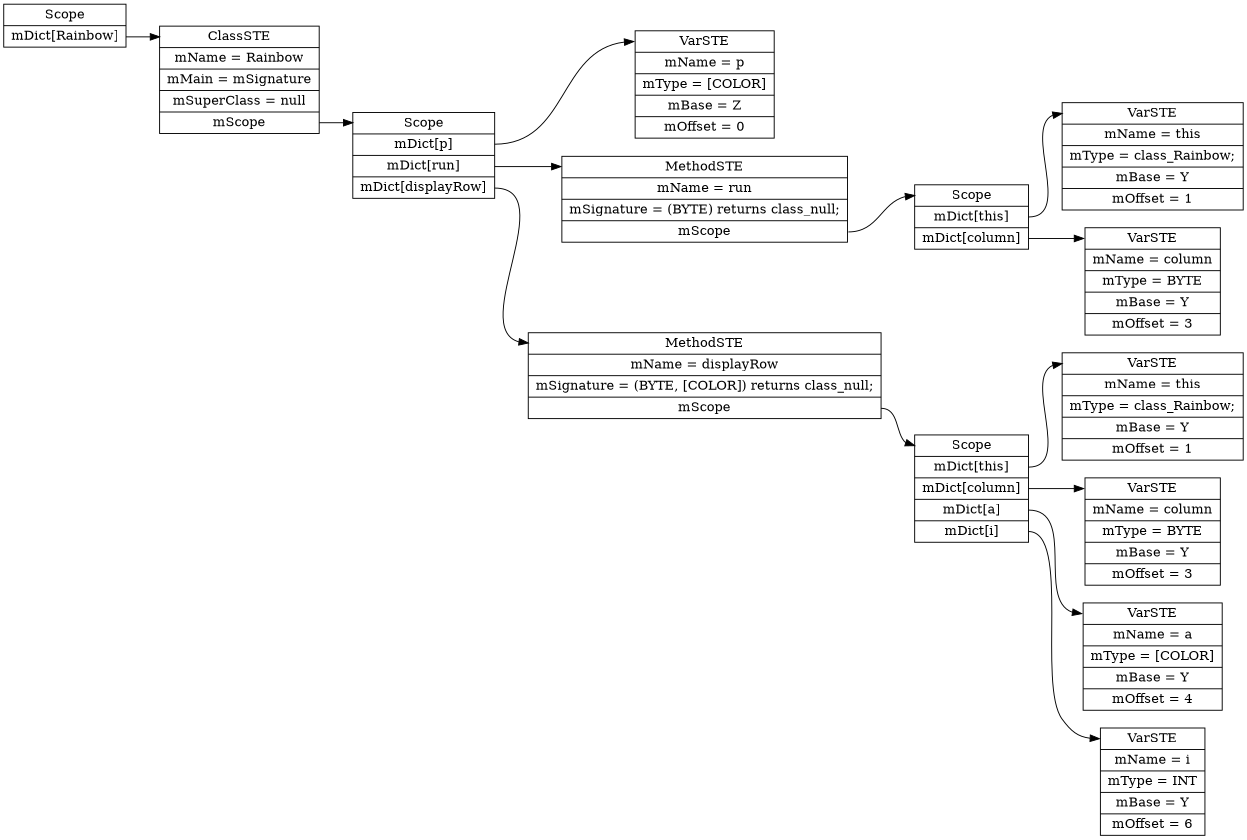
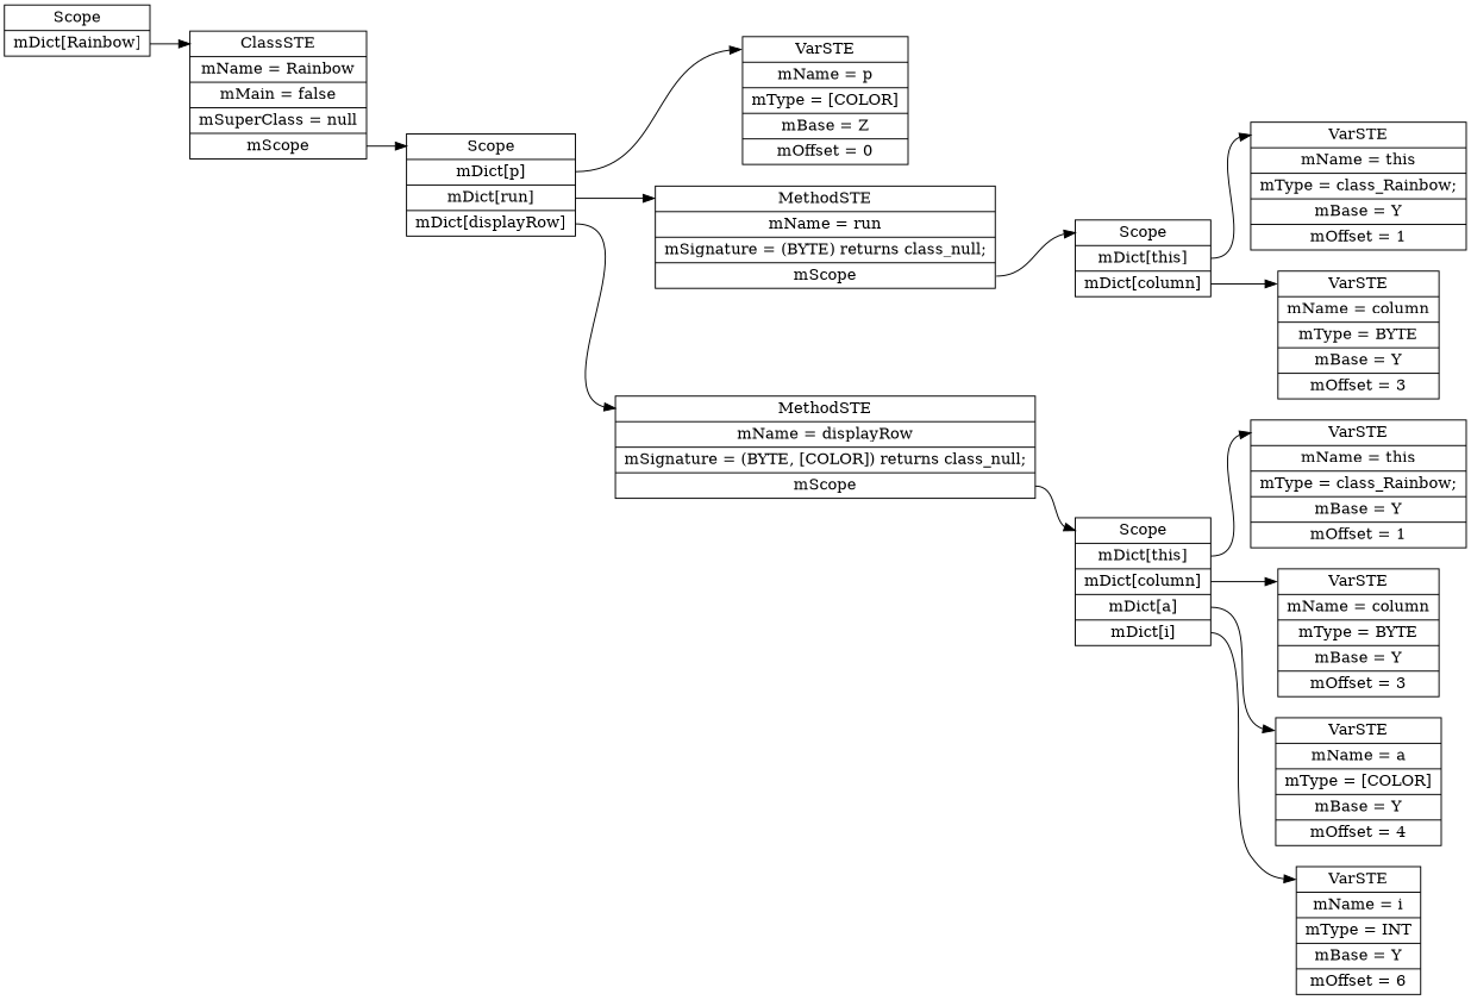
  digraph {
    rankdir=LR
    node [shape=record]
    edge [headport=f0 tailport=f1]
    n1 [label=" <f0> Scope | <f1> mDict\[Rainbow\] "]
-   n2 [label=" <f0> ClassSTE | <f1> mName = Rainbow| <f2> mMain = mSignature| <f3> mSuperClass = null| <f4> mScope "]
+   n2 [label=" <f0> ClassSTE | <f1> mName = Rainbow| <f2> mMain = false| <f3> mSuperClass = null| <f4> mScope "]
    n3 [label=" <f0> Scope | <f1> mDict\[p\] | <f2> mDict\[run\] | <f3> mDict\[displayRow\] "]
    n4 [label=" <f0> VarSTE | <f1> mName = p| <f2> mType = [COLOR]| <f3> mBase = Z| <f4> mOffset = 0"]
    n5 [label=" <f0> MethodSTE | <f1> mName = run| <f2> mSignature = (BYTE) returns class_null;| <f3> mScope "]
    n6 [label=" <f0> MethodSTE | <f1> mName = displayRow| <f2> mSignature = (BYTE, [COLOR]) returns class_null;| <f3> mScope "]
    n7 [label=" <f0> Scope | <f1> mDict\[this\] | <f2> mDict\[column\] "]
    n8 [label=" <f0> VarSTE | <f1> mName = this| <f2> mType = class_Rainbow;| <f3> mBase = Y| <f4> mOffset = 1"]
    n9 [label=" <f0> VarSTE | <f1> mName = column| <f2> mType = BYTE| <f3> mBase = Y| <f4> mOffset = 3"]
    n10 [label=" <f0> Scope | <f1> mDict\[this\] | <f2> mDict\[column\] | <f3> mDict\[a\] | <f4> mDict\[i\] "]
    n11 [label=" <f0> VarSTE | <f1> mName = this| <f2> mType = class_Rainbow;| <f3> mBase = Y| <f4> mOffset = 1"]
    n12 [label=" <f0> VarSTE | <f1> mName = column| <f2> mType = BYTE| <f3> mBase = Y| <f4> mOffset = 3"]
    n13 [label=" <f0> VarSTE | <f1> mName = a| <f2> mType = [COLOR]| <f3> mBase = Y| <f4> mOffset = 4"]
    n14 [label=" <f0> VarSTE | <f1> mName = i| <f2> mType = INT| <f3> mBase = Y| <f4> mOffset = 6"]
    n1 -> n2
    n2 -> n3 [tailport=f4]
    n3 -> n4
    n3 -> n5 [tailport=f2]
    n3 -> n6 [tailport=f3]
    n5 -> n7 [tailport=f3]
    n6 -> n10 [tailport=f3]
    n7 -> n8
    n7 -> n9 [tailport=f2]
    n10 -> n11
    n10 -> n12 [tailport=f2]
    n10 -> n13 [tailport=f3]
    n10 -> n14 [tailport=f4]
  }
